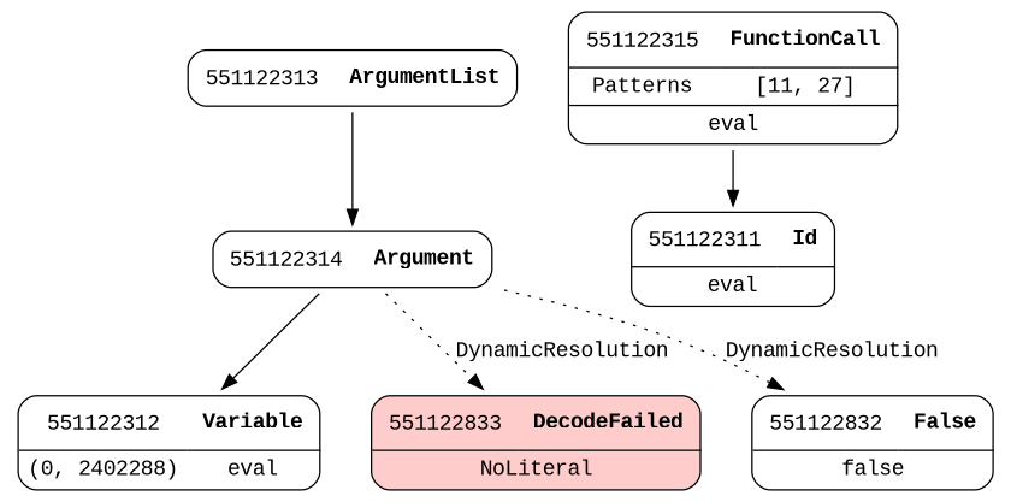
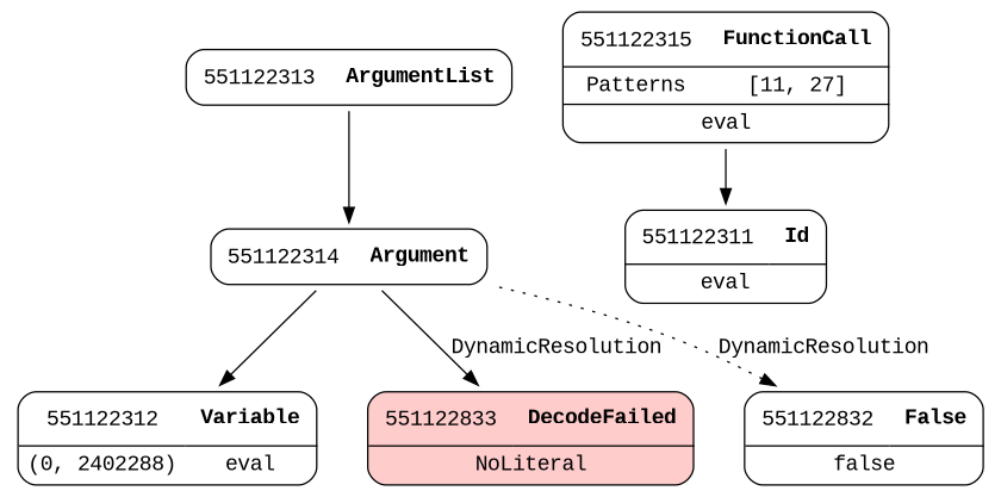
  digraph {
    fontname="Liberation Mono"
    node [fontname="Liberation Mono" shape=none]
    edge [fontname="Liberation Mono" weight=2]
    n1 [label=<<TABLE border='1' cellspacing='0' cellpadding='10' style='rounded' ><TR><TD border='0'>551122313</TD><TD border='0'><B>ArgumentList</B></TD></TR></TABLE>>]
    n2 [label=<<TABLE border='1' cellspacing='0' cellpadding='10' style='rounded' ><TR><TD border='0'>551122314</TD><TD border='0'><B>Argument</B></TD></TR></TABLE>>]
    n3 [label=<<TABLE border='1' cellspacing='0' cellpadding='10' style='rounded' ><TR><TD border='0'>551122312</TD><TD border='0'><B>Variable</B></TD></TR><HR/><TR><TD border='0' cellpadding='5'>(0, 2402288)</TD><TD border='0' cellpadding='5'>eval</TD></TR></TABLE>>]
    n4 [label=<<TABLE border='1' cellspacing='0' cellpadding='10' style='rounded' bgcolor='#FFCCCC' ><TR><TD border='0'>551122833</TD><TD border='0'><B>DecodeFailed</B></TD></TR><HR/><TR><TD border='0' cellpadding='5' colspan='2'>NoLiteral</TD></TR></TABLE>>]
    n5 [label=<<TABLE border='1' cellspacing='0' cellpadding='10' style='rounded' ><TR><TD border='0'>551122832</TD><TD border='0'><B>False</B></TD></TR><HR/><TR><TD border='0' cellpadding='5' colspan='2'>false</TD></TR></TABLE>>]
    n6 [label=<<TABLE border='1' cellspacing='0' cellpadding='10' style='rounded' ><TR><TD border='0'>551122315</TD><TD border='0'><B>FunctionCall</B></TD></TR><HR/><TR><TD border='0' cellpadding='5'>Patterns</TD><TD border='0' cellpadding='5'>[11, 27]</TD></TR><HR/><TR><TD border='0' cellpadding='5' colspan='2'>eval</TD></TR></TABLE>>]
    n7 [label=<<TABLE border='1' cellspacing='0' cellpadding='10' style='rounded' ><TR><TD border='0'>551122311</TD><TD border='0'><B>Id</B></TD></TR><HR/><TR><TD border='0' cellpadding='5' colspan='2'>eval</TD></TR></TABLE>>]
    n1 -> n2
    n2 -> n3
-   n2 -> n4 [label=DynamicResolution style=dotted weight=""]
+   n2 -> n4 [label=DynamicResolution style=solid weight=""]
    n2 -> n5 [label=DynamicResolution style=dotted weight=""]
    n6 -> n7
  }
